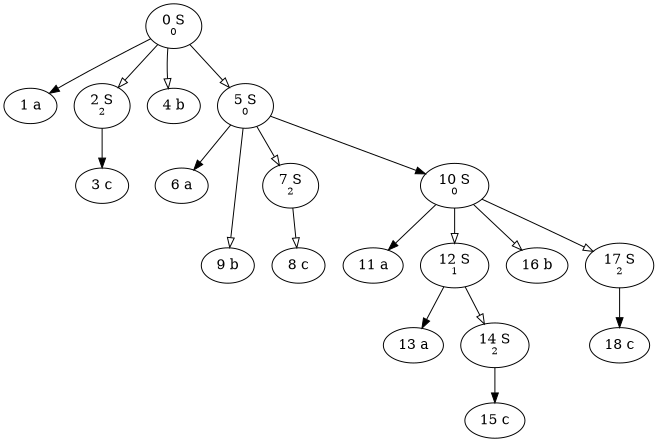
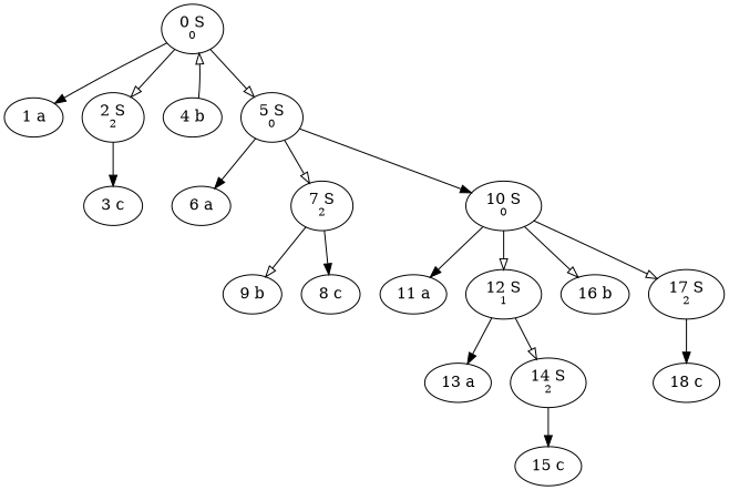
  digraph {
    edge [arrowhead=empty]
    n1 [label=<0 S<BR /><FONT POINT-SIZE="10">0</FONT>>]
    n2 [label="1 a"]
    n3 [label=<2 S<BR /><FONT POINT-SIZE="10">2</FONT>>]
    n4 [label="4 b"]
    n5 [label=<5 S<BR /><FONT POINT-SIZE="10">0</FONT>>]
    n6 [label="3 c"]
    n7 [label="6 a"]
    n8 [label=<7 S<BR /><FONT POINT-SIZE="10">2</FONT>>]
    n9 [label="9 b"]
    n10 [label=<10 S<BR /><FONT POINT-SIZE="10">0</FONT>>]
    n11 [label="8 c"]
    n12 [label="11 a"]
    n13 [label=<12 S<BR /><FONT POINT-SIZE="10">1</FONT>>]
    n14 [label="16 b"]
    n15 [label=<17 S<BR /><FONT POINT-SIZE="10">2</FONT>>]
    n16 [label="13 a"]
    n17 [label=<14 S<BR /><FONT POINT-SIZE="10">2</FONT>>]
    n18 [label="18 c"]
    n19 [label="15 c"]
    n1 -> n2 [arrowhead=""]
    n1 -> n3
-   n1 -> n4
+   n4 -> n1
    n1 -> n5
    n3 -> n6 [arrowhead=""]
    n5 -> n7 [arrowhead=""]
    n5 -> n8
-   n5 -> n9
+   n8 -> n9
    n5 -> n10 [arrowhead=normal]
-   n8 -> n11
+   n8 -> n11 [arrowhead=""]
    n10 -> n12 [arrowhead=""]
    n10 -> n13
    n10 -> n14
    n10 -> n15
    n13 -> n16 [arrowhead=""]
    n13 -> n17
    n15 -> n18 [arrowhead=""]
    n17 -> n19 [arrowhead=""]
  }
